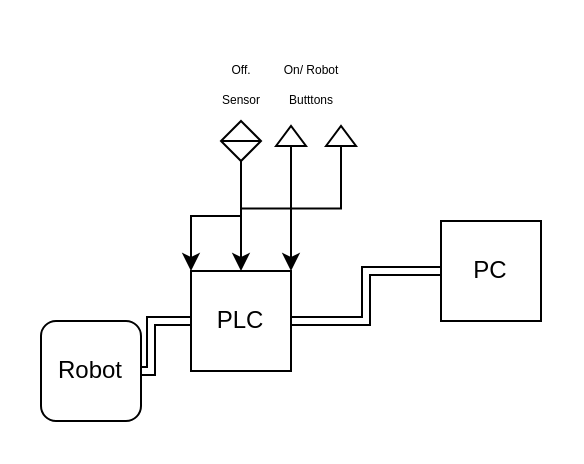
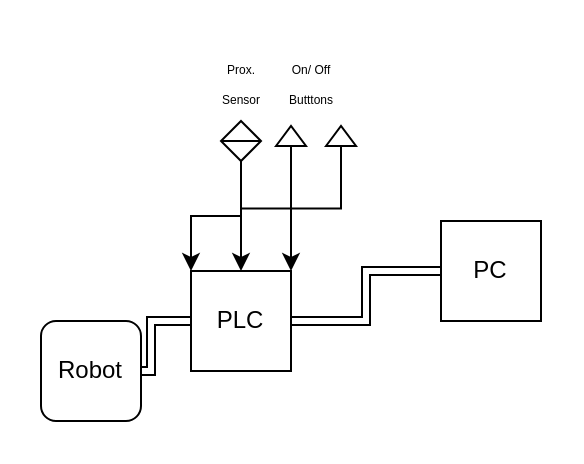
  <mxCell id="0" />
  <mxCell id="1" parent="0" />
  <mxCell id="2" style="edgeStyle=orthogonalEdgeStyle;rounded=0;orthogonalLoop=1;jettySize=auto;html=1;exitX=0;exitY=0.5;exitDx=0;exitDy=0;shape=link;" edge="1" parent="1" source="3" target="6"><mxGeometry relative="1" as="geometry" /></mxCell>
  <mxCell id="3" value="PLC" style="whiteSpace=wrap;html=1;aspect=fixed;" vertex="1" parent="1"><mxGeometry x="95" y="135" width="50" height="50" as="geometry" /></mxCell>
  <mxCell id="4" style="edgeStyle=orthogonalEdgeStyle;rounded=0;orthogonalLoop=1;jettySize=auto;html=1;exitX=0;exitY=0.5;exitDx=0;exitDy=0;shape=link;" edge="1" parent="1" source="5" target="3"><mxGeometry relative="1" as="geometry" /></mxCell>
  <mxCell id="5" value="PC" style="whiteSpace=wrap;html=1;aspect=fixed;" vertex="1" parent="1"><mxGeometry x="220" y="110" width="50" height="50" as="geometry" /></mxCell>
  <mxCell id="6" value="Robot" style="whiteSpace=wrap;html=1;aspect=fixed;rounded=1;" vertex="1" parent="1"><mxGeometry x="20" y="160" width="50" height="50" as="geometry" /></mxCell>
  <mxCell id="7" style="edgeStyle=orthogonalEdgeStyle;rounded=0;orthogonalLoop=1;jettySize=auto;html=1;exitX=0.5;exitY=1;exitDx=0;exitDy=0;entryX=0;entryY=0;entryDx=0;entryDy=0;" edge="1" parent="1" source="8" target="3"><mxGeometry relative="1" as="geometry" /></mxCell>
  <mxCell id="8" value="" style="shape=sortShape;perimeter=rhombusPerimeter;whiteSpace=wrap;html=1;" vertex="1" parent="1"><mxGeometry x="110" y="60" width="20" height="20" as="geometry" /></mxCell>
  <mxCell id="9" value="" style="triangle;whiteSpace=wrap;html=1;rotation=-90;" vertex="1" parent="1"><mxGeometry x="140" y="60" width="10" height="15" as="geometry" /></mxCell>
  <mxCell id="10" style="edgeStyle=orthogonalEdgeStyle;rounded=0;orthogonalLoop=1;jettySize=auto;html=1;exitX=0;exitY=0.5;exitDx=0;exitDy=0;entryX=1;entryY=0;entryDx=0;entryDy=0;" edge="1" parent="1" source="11" target="3"><mxGeometry relative="1" as="geometry" /></mxCell>
  <mxCell id="11" value="" style="triangle;whiteSpace=wrap;html=1;rotation=-90;" vertex="1" parent="1"><mxGeometry x="165" y="60" width="10" height="15" as="geometry" /></mxCell>
  <mxCell id="12" style="edgeStyle=orthogonalEdgeStyle;rounded=0;orthogonalLoop=1;jettySize=auto;html=1;exitX=0;exitY=0.5;exitDx=0;exitDy=0;entryX=0.5;entryY=0;entryDx=0;entryDy=0;" edge="1" parent="1" source="9" target="3"><mxGeometry relative="1" as="geometry" /></mxCell>
- <mxCell id="13" value="&lt;font style=&quot;font-size: 6px;&quot;&gt;Off.&lt;br&gt;Sensor&lt;/font&gt;" style="text;html=1;align=center;verticalAlign=middle;resizable=0;points=[];autosize=1;strokeColor=none;fillColor=none;" vertex="1" parent="1"><mxGeometry x="100" y="20" width="40" height="40" as="geometry" /></mxCell>
- <mxCell id="14" value="&lt;font style=&quot;font-size: 6px;&quot;&gt;On/ Robot&lt;br&gt;Butttons&lt;/font&gt;" style="text;html=1;align=center;verticalAlign=middle;resizable=0;points=[];autosize=1;strokeColor=none;fillColor=none;" vertex="1" parent="1"><mxGeometry x="130" y="20" width="50" height="40" as="geometry" /></mxCell>
+ <mxCell id="13" value="&lt;font style=&quot;font-size: 6px;&quot;&gt;Prox.&lt;br&gt;Sensor&lt;/font&gt;" style="text;html=1;align=center;verticalAlign=middle;resizable=0;points=[];autosize=1;strokeColor=none;fillColor=none;" vertex="1" parent="1"><mxGeometry x="100" y="20" width="40" height="40" as="geometry" /></mxCell>
+ <mxCell id="14" value="&lt;font style=&quot;font-size: 6px;&quot;&gt;On/ Off&lt;br&gt;Butttons&lt;/font&gt;" style="text;html=1;align=center;verticalAlign=middle;resizable=0;points=[];autosize=1;strokeColor=none;fillColor=none;" vertex="1" parent="1"><mxGeometry x="130" y="20" width="50" height="40" as="geometry" /></mxCell>
